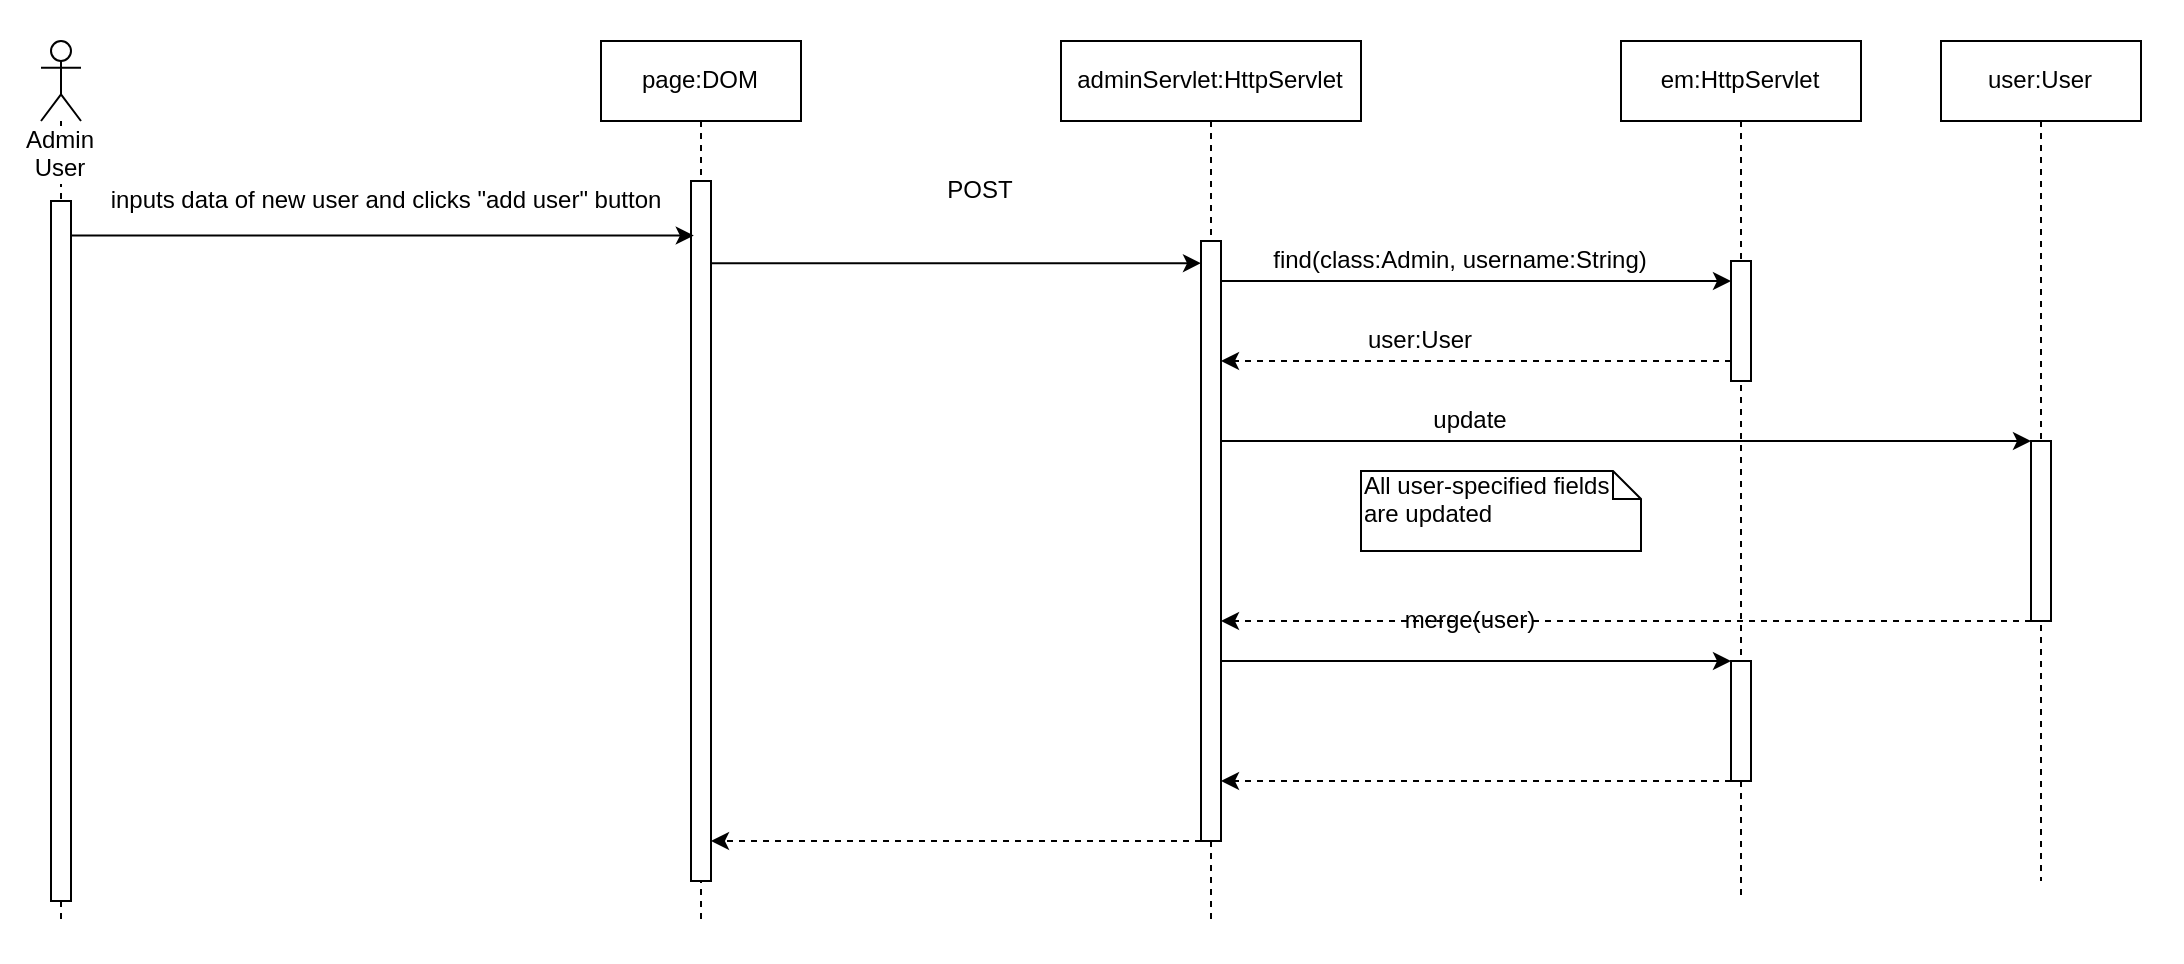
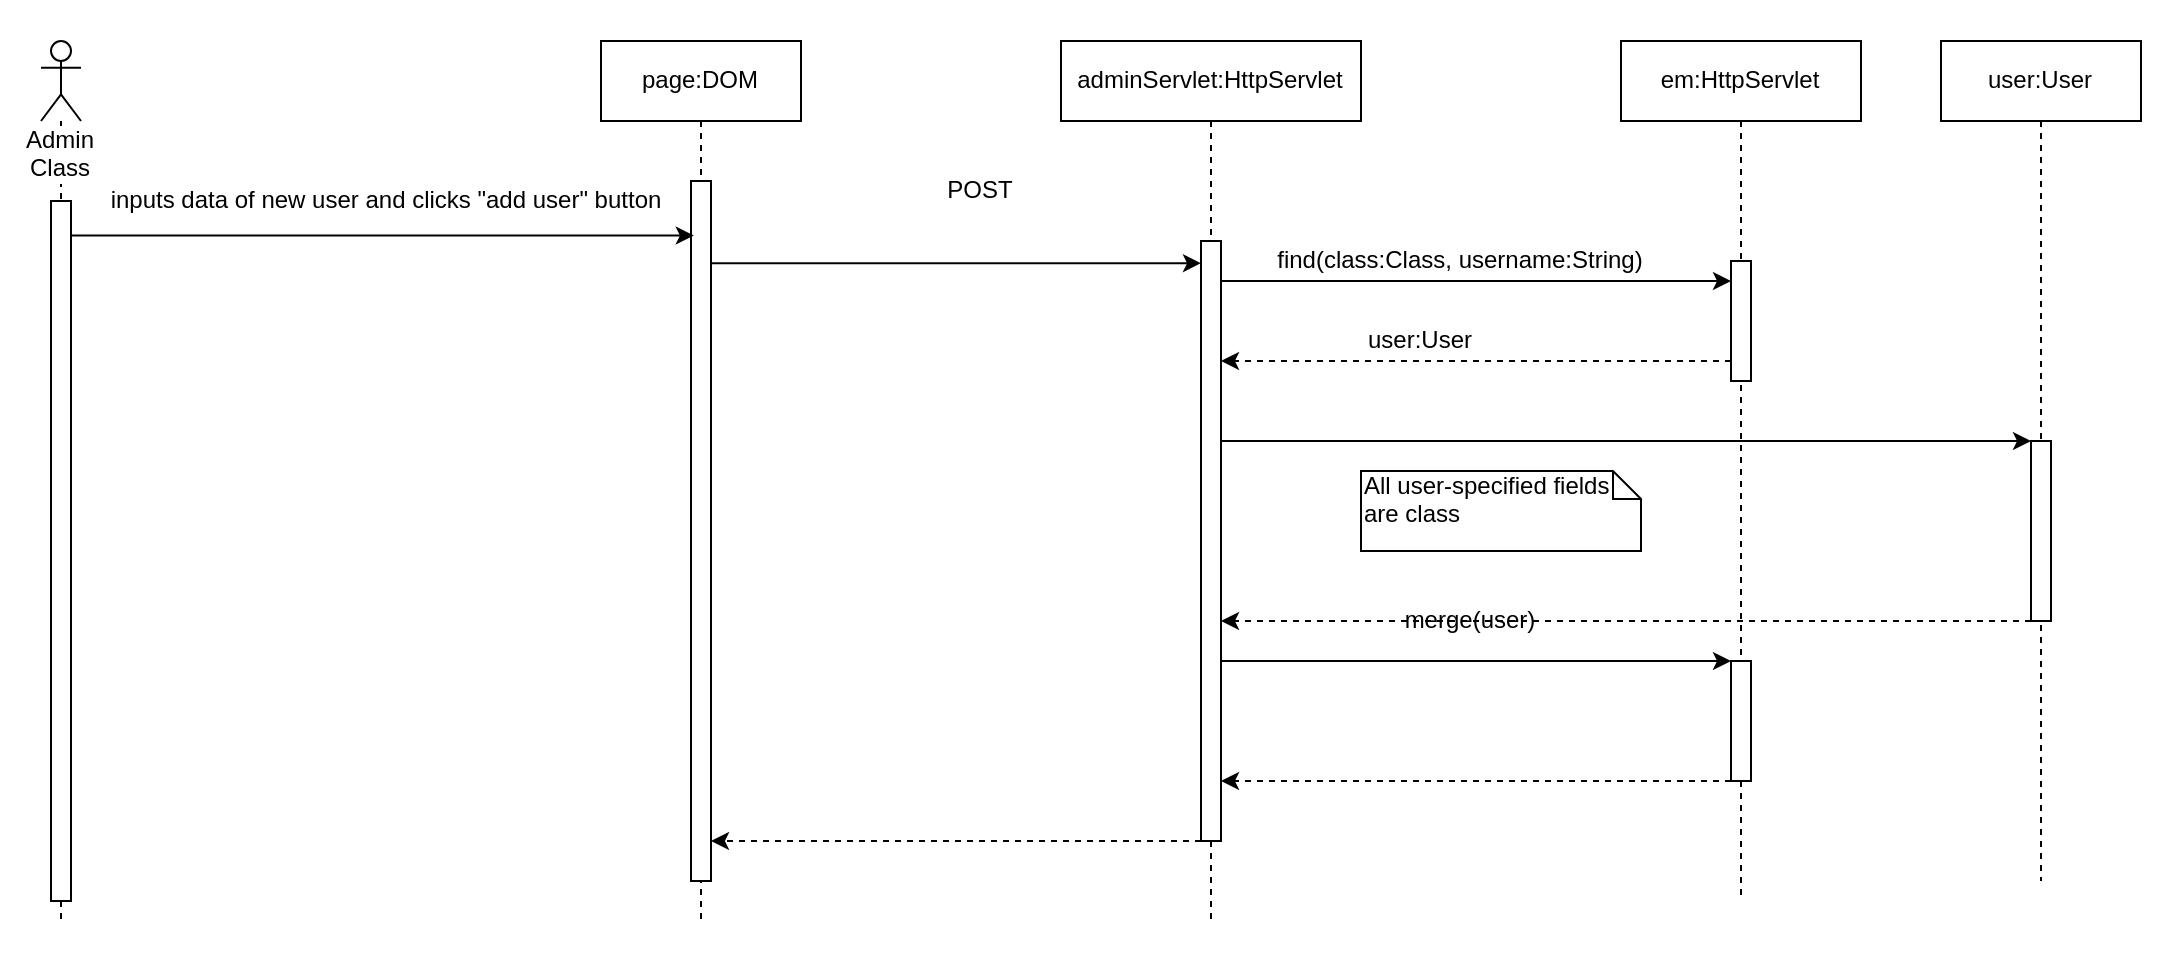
  <mxCell id="0" />
  <mxCell id="1" parent="0" />
  <mxCell id="2" value="page:DOM" style="shape=umlLifeline;perimeter=lifelinePerimeter;whiteSpace=wrap;html=1;container=1;collapsible=0;recursiveResize=0;outlineConnect=0;" vertex="1" parent="1"><mxGeometry x="300" y="20" width="100" height="440" as="geometry" /></mxCell>
  <mxCell id="3" value="" style="html=1;points=[];perimeter=orthogonalPerimeter;" vertex="1" parent="2"><mxGeometry x="45" y="70" width="10" height="350" as="geometry" /></mxCell>
- <mxCell id="4" value="Admin User" style="shape=umlLifeline;participant=umlActor;perimeter=lifelinePerimeter;whiteSpace=wrap;html=1;container=1;collapsible=0;recursiveResize=0;verticalAlign=top;spacingTop=36;labelBackgroundColor=#ffffff;outlineConnect=0;size=40;" vertex="1" parent="1"><mxGeometry x="20" y="20" width="20" height="440" as="geometry" /></mxCell>
+ <mxCell id="4" value="Admin Class" style="shape=umlLifeline;participant=umlActor;perimeter=lifelinePerimeter;whiteSpace=wrap;html=1;container=1;collapsible=0;recursiveResize=0;verticalAlign=top;spacingTop=36;labelBackgroundColor=#ffffff;outlineConnect=0;size=40;" vertex="1" parent="1"><mxGeometry x="20" y="20" width="20" height="440" as="geometry" /></mxCell>
  <mxCell id="5" value="" style="html=1;points=[];perimeter=orthogonalPerimeter;" vertex="1" parent="4"><mxGeometry x="5" y="80" width="10" height="350" as="geometry" /></mxCell>
  <mxCell id="6" value="inputs data of new user and clicks &quot;add user&quot; button" style="text;html=1;strokeColor=none;fillColor=none;align=center;verticalAlign=middle;whiteSpace=wrap;rounded=0;" vertex="1" parent="1"><mxGeometry x="52.5" y="90" width="280" height="20" as="geometry" /></mxCell>
  <mxCell id="7" value="" style="endArrow=classic;html=1;rounded=0;entryX=0;entryY=0.037;entryDx=0;entryDy=0;entryPerimeter=0;" edge="1" parent="1" source="3" target="10"><mxGeometry width="50" height="50" relative="1" as="geometry"><mxPoint x="362.5" y="127" as="sourcePoint" /><mxPoint x="590" y="127" as="targetPoint" /></mxGeometry></mxCell>
  <mxCell id="8" value="POST" style="text;html=1;strokeColor=none;fillColor=none;align=center;verticalAlign=middle;whiteSpace=wrap;rounded=0;" vertex="1" parent="1"><mxGeometry x="470" y="85" width="40" height="20" as="geometry" /></mxCell>
  <mxCell id="9" value="adminServlet:HttpServlet" style="shape=umlLifeline;perimeter=lifelinePerimeter;whiteSpace=wrap;html=1;container=1;collapsible=0;recursiveResize=0;outlineConnect=0;" vertex="1" parent="1"><mxGeometry x="530" y="20" width="150" height="440" as="geometry" /></mxCell>
  <mxCell id="10" value="" style="html=1;points=[];perimeter=orthogonalPerimeter;" vertex="1" parent="9"><mxGeometry x="70" y="100" width="10" height="300" as="geometry" /></mxCell>
  <mxCell id="11" value="merge(user)" style="text;html=1;strokeColor=none;fillColor=none;align=center;verticalAlign=middle;whiteSpace=wrap;rounded=0;" vertex="1" parent="1"><mxGeometry x="695" y="300" width="80" height="20" as="geometry" /></mxCell>
  <mxCell id="12" value="em:HttpServlet" style="shape=umlLifeline;perimeter=lifelinePerimeter;whiteSpace=wrap;html=1;container=1;collapsible=0;recursiveResize=0;outlineConnect=0;" vertex="1" parent="1"><mxGeometry x="810" y="20" width="120" height="430" as="geometry" /></mxCell>
  <mxCell id="13" value="" style="html=1;points=[];perimeter=orthogonalPerimeter;" vertex="1" parent="12"><mxGeometry x="55" y="310" width="10" height="60" as="geometry" /></mxCell>
  <mxCell id="14" value="" style="html=1;points=[];perimeter=orthogonalPerimeter;" vertex="1" parent="12"><mxGeometry x="55" y="110" width="10" height="60" as="geometry" /></mxCell>
  <mxCell id="15" value="" style="endArrow=classic;html=1;entryX=0.14;entryY=0.078;entryDx=0;entryDy=0;entryPerimeter=0;" edge="1" parent="1" source="5" target="3"><mxGeometry width="50" height="50" relative="1" as="geometry"><mxPoint x="40" y="110" as="sourcePoint" /><mxPoint x="340" y="109.5" as="targetPoint" /></mxGeometry></mxCell>
  <mxCell id="16" value="" style="endArrow=classic;html=1;dashed=1;" edge="1" parent="1" target="10" source="14"><mxGeometry width="50" height="50" relative="1" as="geometry"><mxPoint x="840" y="180.5" as="sourcePoint" /><mxPoint x="620" y="180" as="targetPoint" /><Array as="points"><mxPoint x="790" y="180" /></Array></mxGeometry></mxCell>
- <mxCell id="17" value="find(class:Admin, username:String)" style="text;html=1;strokeColor=none;fillColor=none;align=center;verticalAlign=middle;whiteSpace=wrap;rounded=0;" vertex="1" parent="1"><mxGeometry x="625" y="120" width="210" height="20" as="geometry" /></mxCell>
+ <mxCell id="17" value="find(class:Class, username:String)" style="text;html=1;strokeColor=none;fillColor=none;align=center;verticalAlign=middle;whiteSpace=wrap;rounded=0;" vertex="1" parent="1"><mxGeometry x="625" y="120" width="210" height="20" as="geometry" /></mxCell>
  <mxCell id="18" value="user:User" style="text;html=1;strokeColor=none;fillColor=none;align=center;verticalAlign=middle;whiteSpace=wrap;rounded=0;" vertex="1" parent="1"><mxGeometry x="680" y="160" width="60" height="20" as="geometry" /></mxCell>
- <mxCell id="19" value="update" style="text;html=1;strokeColor=none;fillColor=none;align=center;verticalAlign=middle;whiteSpace=wrap;rounded=0;" vertex="1" parent="1"><mxGeometry x="710" y="200" width="50" height="20" as="geometry" /></mxCell>
- <mxCell id="20" value="All user-specified fields are updated" style="shape=note;whiteSpace=wrap;html=1;size=14;verticalAlign=top;align=left;spacingTop=-6;" vertex="1" parent="1"><mxGeometry x="680" y="235" width="140" height="40" as="geometry" /></mxCell>
+ <mxCell id="20" value="All user-specified fields are class" style="shape=note;whiteSpace=wrap;html=1;size=14;verticalAlign=top;align=left;spacingTop=-6;" vertex="1" parent="1"><mxGeometry x="680" y="235" width="140" height="40" as="geometry" /></mxCell>
  <mxCell id="21" value="user:User" style="shape=umlLifeline;perimeter=lifelinePerimeter;whiteSpace=wrap;html=1;container=1;collapsible=0;recursiveResize=0;outlineConnect=0;" vertex="1" parent="1"><mxGeometry x="970" y="20" width="100" height="420" as="geometry" /></mxCell>
  <mxCell id="22" value="" style="html=1;points=[];perimeter=orthogonalPerimeter;" vertex="1" parent="21"><mxGeometry x="45" y="200" width="10" height="90" as="geometry" /></mxCell>
  <mxCell id="23" value="" style="endArrow=classic;html=1;dashed=1;" edge="1" parent="1" source="22" target="10"><mxGeometry width="50" height="50" relative="1" as="geometry"><mxPoint x="985" y="299" as="sourcePoint" /><mxPoint x="625" y="299" as="targetPoint" /><Array as="points"><mxPoint x="960" y="310" /></Array></mxGeometry></mxCell>
  <mxCell id="24" value="" style="endArrow=classic;html=1;rounded=0;" edge="1" parent="1" source="10" target="13"><mxGeometry width="50" height="50" relative="1" as="geometry"><mxPoint x="620" y="330" as="sourcePoint" /><mxPoint x="830" y="330.5" as="targetPoint" /></mxGeometry></mxCell>
  <mxCell id="25" value="" style="endArrow=classic;html=1;rounded=0;" edge="1" parent="1" source="10" target="14"><mxGeometry width="50" height="50" relative="1" as="geometry"><mxPoint x="641.5" y="139.5" as="sourcePoint" /><mxPoint x="829" y="140" as="targetPoint" /><Array as="points"><mxPoint x="770" y="140" /></Array></mxGeometry></mxCell>
  <mxCell id="26" value="" style="endArrow=classic;html=1;rounded=0;" edge="1" parent="1" source="10" target="22"><mxGeometry width="50" height="50" relative="1" as="geometry"><mxPoint x="624" y="224.5" as="sourcePoint" /><mxPoint x="956.5" y="224.5" as="targetPoint" /><Array as="points"><mxPoint x="970" y="220" /></Array></mxGeometry></mxCell>
  <mxCell id="27" value="" style="endArrow=classic;html=1;dashed=1;" edge="1" parent="1" source="13" target="10"><mxGeometry width="50" height="50" relative="1" as="geometry"><mxPoint x="830" y="390" as="sourcePoint" /><mxPoint x="625" y="389.5" as="targetPoint" /><Array as="points"><mxPoint x="780" y="390" /></Array></mxGeometry></mxCell>
  <mxCell id="28" value="" style="endArrow=classic;html=1;dashed=1;" edge="1" parent="1" source="10" target="3"><mxGeometry width="50" height="50" relative="1" as="geometry"><mxPoint x="565" y="400" as="sourcePoint" /><mxPoint x="360" y="400" as="targetPoint" /><Array as="points"><mxPoint x="500" y="420" /></Array></mxGeometry></mxCell>
